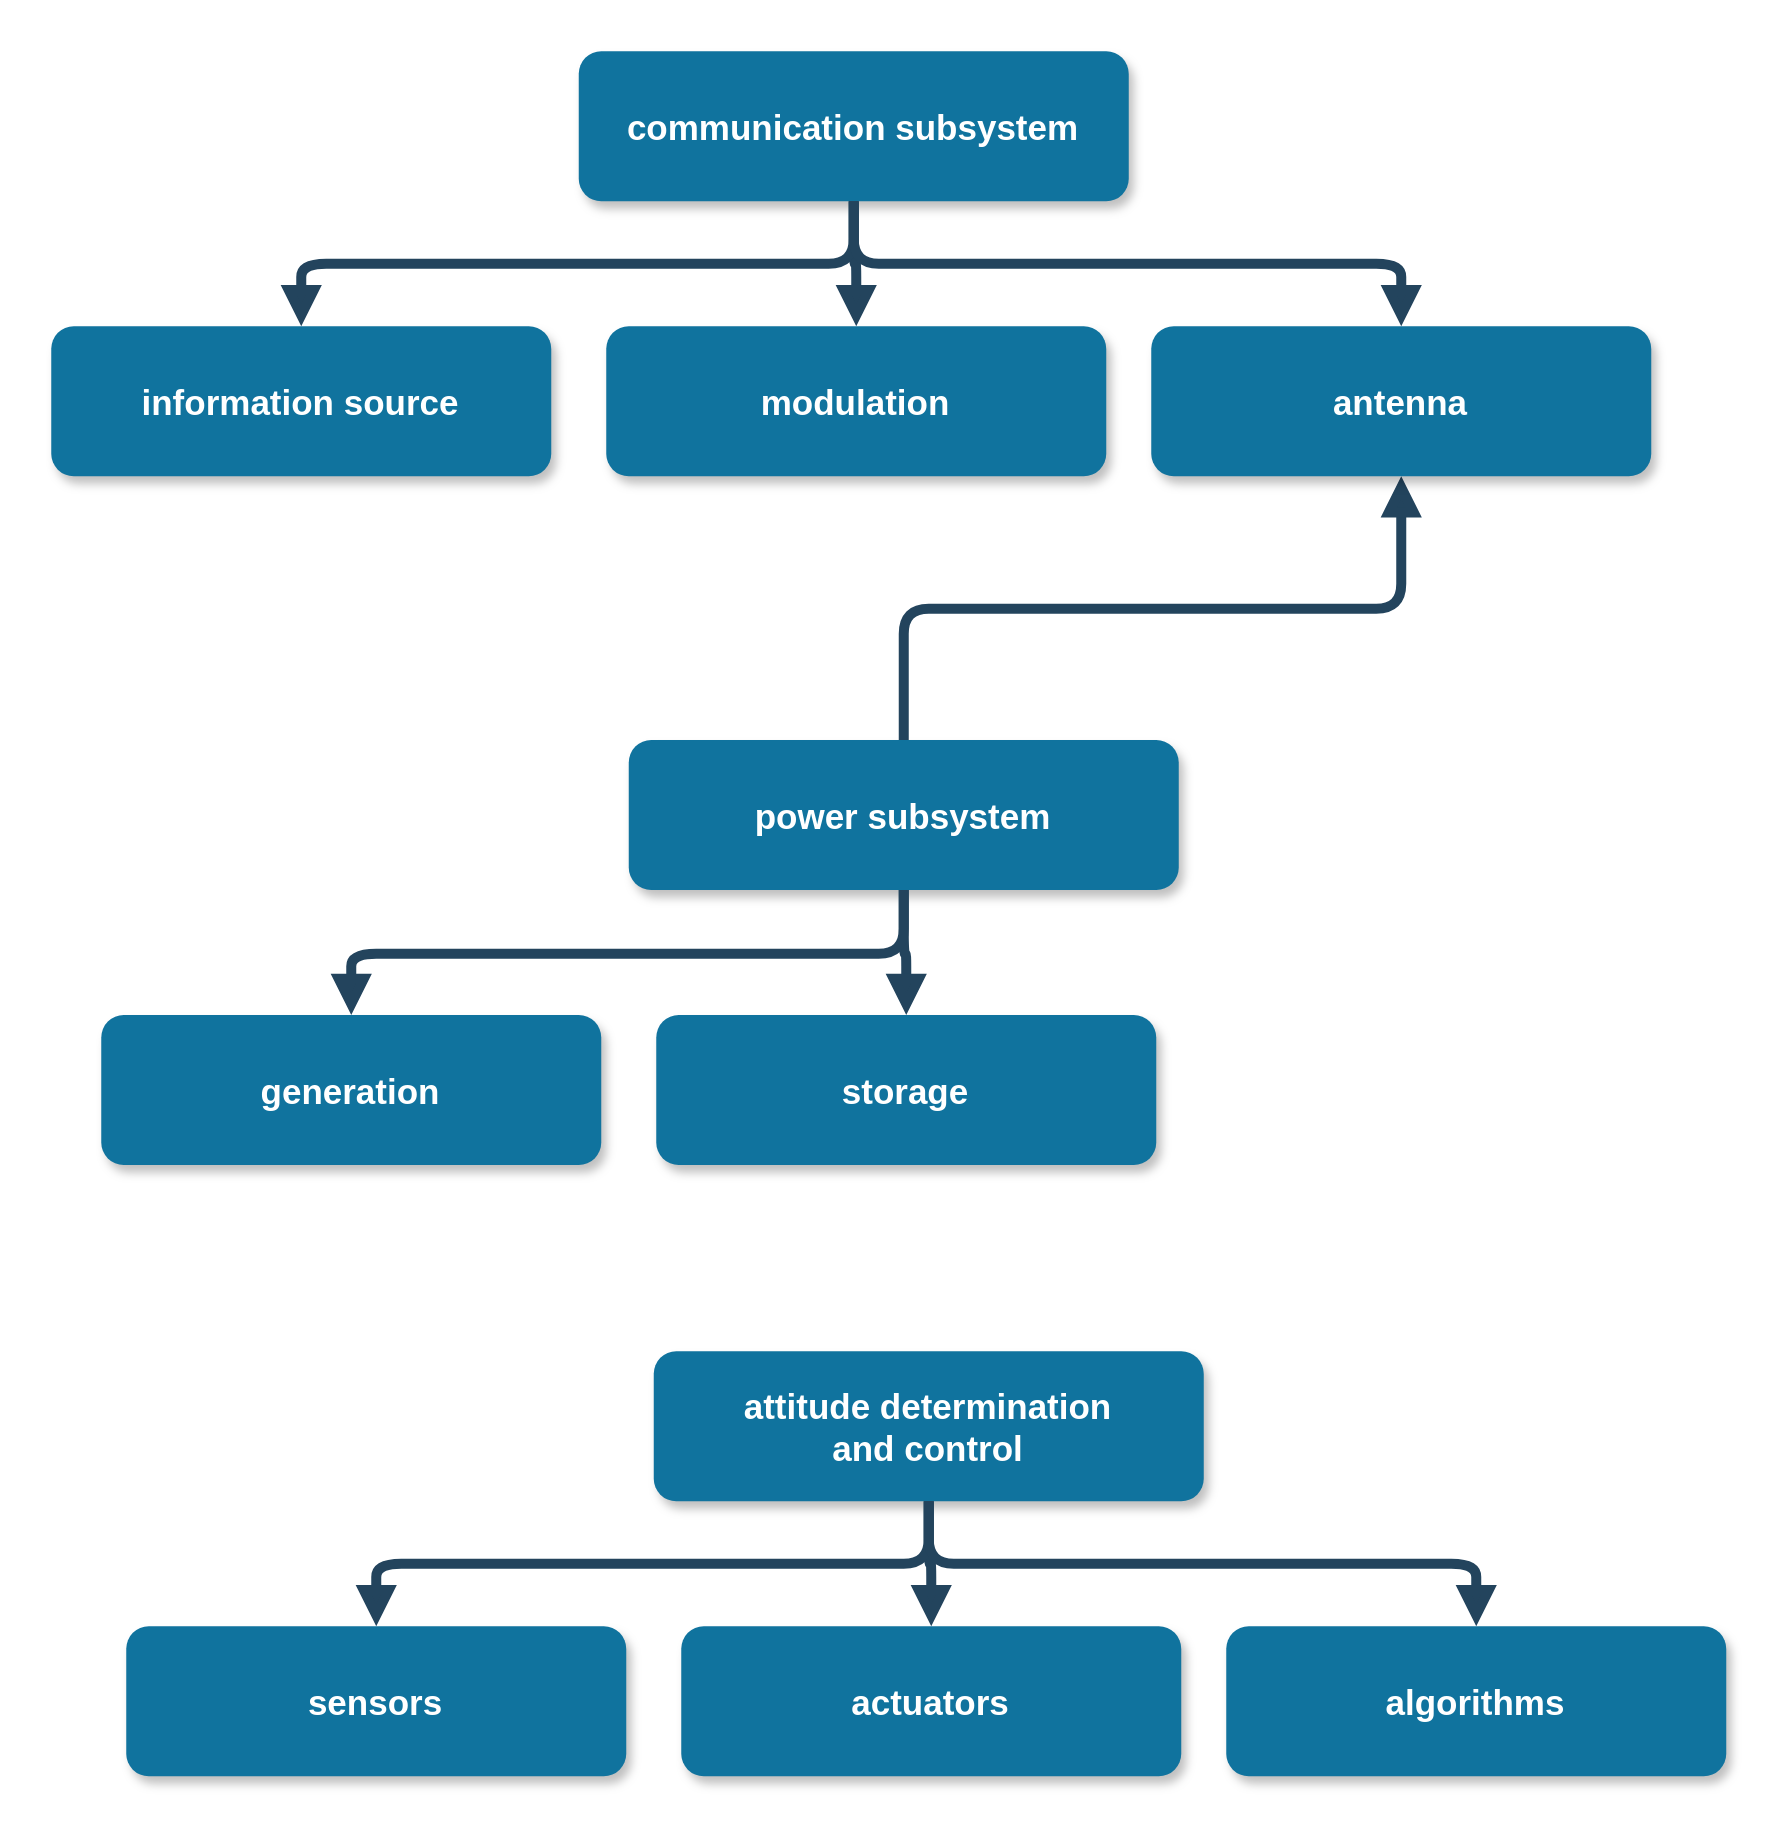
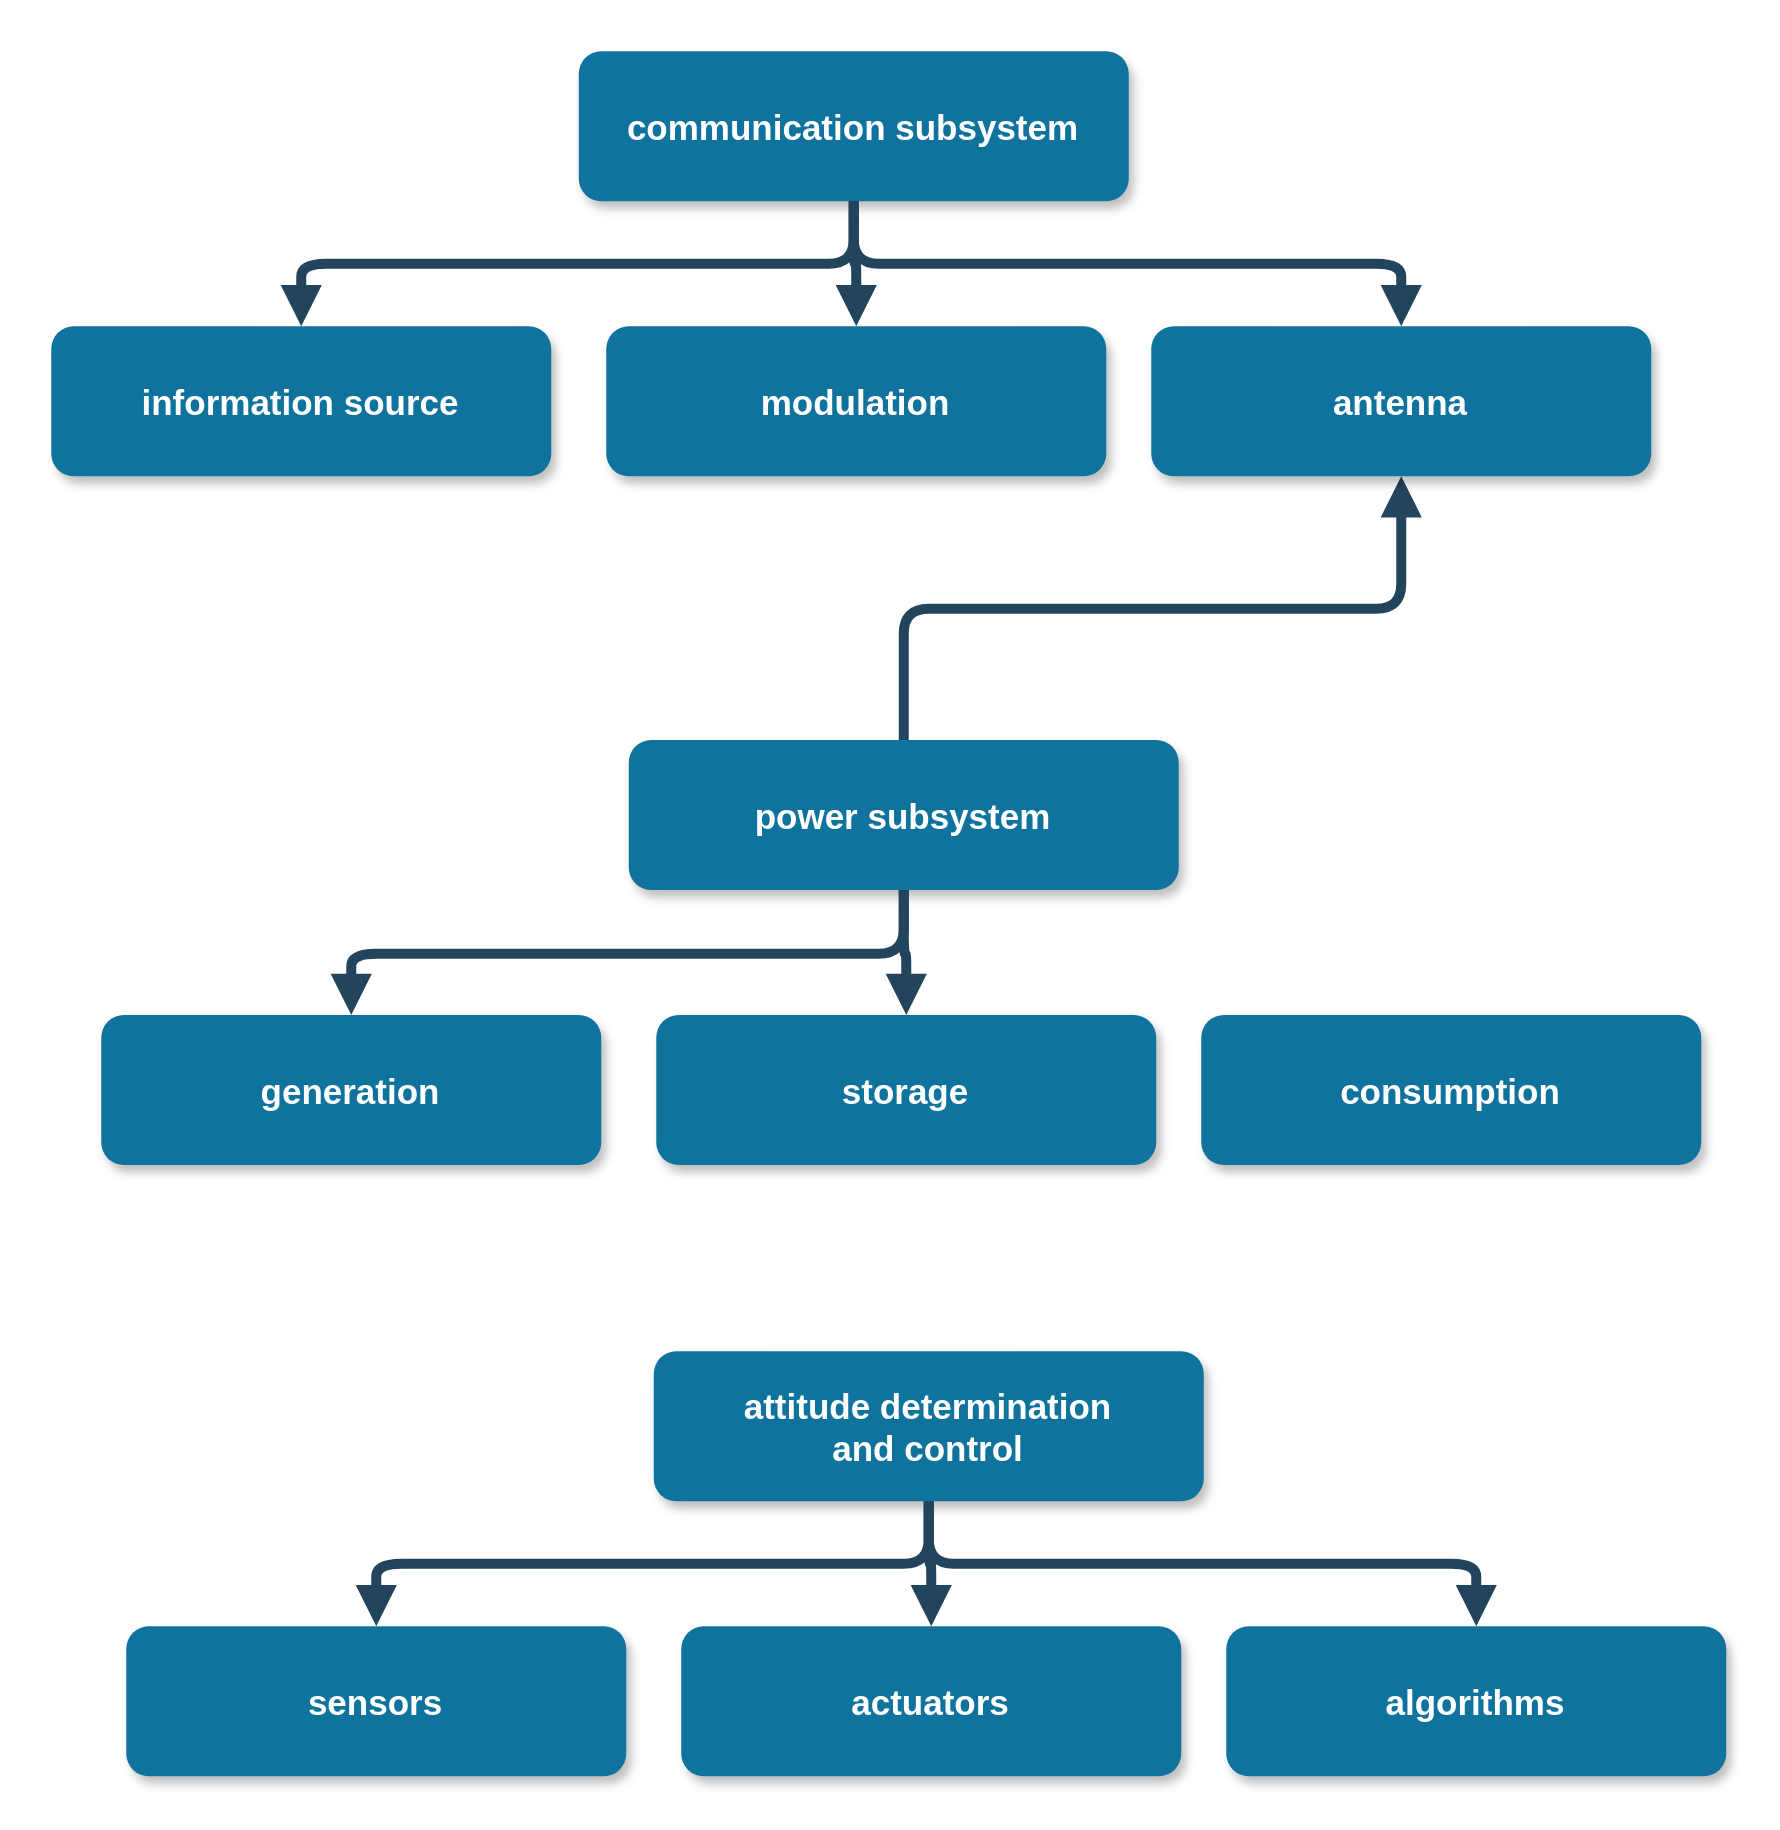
  <mxCell id="0" />
  <mxCell id="1" parent="0" />
  <mxCell id="2" value="power subsystem" style="rounded=1;fillColor=#10739E;strokeColor=none;shadow=1;gradientColor=none;fontStyle=1;fontColor=#FFFFFF;fontSize=14;" parent="1" vertex="1"><mxGeometry x="251" y="295.5" width="220" height="60" as="geometry" /></mxCell>
  <mxCell id="3" value="generation" style="rounded=1;fillColor=#10739E;strokeColor=none;shadow=1;gradientColor=none;fontStyle=1;fontColor=#FFFFFF;fontSize=14;" parent="1" vertex="1"><mxGeometry x="40" y="405.5" width="200" height="60" as="geometry" /></mxCell>
  <mxCell id="4" value="storage" style="rounded=1;fillColor=#10739E;strokeColor=none;shadow=1;gradientColor=none;fontStyle=1;fontColor=#FFFFFF;fontSize=14;" parent="1" vertex="1"><mxGeometry x="262" y="405.5" width="200" height="60" as="geometry" /></mxCell>
+ <mxCell id="5" value="consumption" style="rounded=1;fillColor=#10739E;strokeColor=none;shadow=1;gradientColor=none;fontStyle=1;fontColor=#FFFFFF;fontSize=14;" parent="1" vertex="1"><mxGeometry x="480" y="405.5" width="200" height="60" as="geometry" /></mxCell>
  <mxCell id="6" value="" style="edgeStyle=elbowEdgeStyle;elbow=vertical;strokeWidth=4;endArrow=block;endFill=1;fontStyle=1;strokeColor=#23445D;" parent="1" source="2" target="4" edge="1"><mxGeometry x="22" y="165.5" width="100" height="100" as="geometry"><mxPoint x="-388" y="215.5" as="sourcePoint" /><mxPoint x="-288" y="115.5" as="targetPoint" /></mxGeometry></mxCell>
  <mxCell id="7" value="" style="edgeStyle=elbowEdgeStyle;elbow=vertical;strokeWidth=4;endArrow=block;endFill=1;fontStyle=1;strokeColor=#23445D;" parent="1" source="2" target="3" edge="1"><mxGeometry x="22" y="165.5" width="100" height="100" as="geometry"><mxPoint x="-388" y="215.5" as="sourcePoint" /><mxPoint x="-288" y="115.5" as="targetPoint" /></mxGeometry></mxCell>
  <mxCell id="8" value="" style="edgeStyle=elbowEdgeStyle;elbow=vertical;strokeWidth=4;endArrow=block;endFill=1;fontStyle=1;strokeColor=#23445D;" parent="1" source="2" target="19" edge="1"><mxGeometry x="22" y="165.5" width="100" height="100" as="geometry"><mxPoint x="-388" y="215.5" as="sourcePoint" /><mxPoint x="-288" y="115.5" as="targetPoint" /></mxGeometry></mxCell>
  <mxCell id="9" value="attitude determination&#10;and control" style="rounded=1;fillColor=#10739E;strokeColor=none;shadow=1;gradientColor=none;fontStyle=1;fontColor=#FFFFFF;fontSize=14;" parent="1" vertex="1"><mxGeometry x="261" y="540" width="220" height="60" as="geometry" /></mxCell>
  <mxCell id="10" value="sensors" style="rounded=1;fillColor=#10739E;strokeColor=none;shadow=1;gradientColor=none;fontStyle=1;fontColor=#FFFFFF;fontSize=14;" parent="1" vertex="1"><mxGeometry x="50" y="650" width="200" height="60" as="geometry" /></mxCell>
  <mxCell id="11" value="actuators" style="rounded=1;fillColor=#10739E;strokeColor=none;shadow=1;gradientColor=none;fontStyle=1;fontColor=#FFFFFF;fontSize=14;" parent="1" vertex="1"><mxGeometry x="272" y="650" width="200" height="60" as="geometry" /></mxCell>
  <mxCell id="12" value="algorithms" style="rounded=1;fillColor=#10739E;strokeColor=none;shadow=1;gradientColor=none;fontStyle=1;fontColor=#FFFFFF;fontSize=14;" parent="1" vertex="1"><mxGeometry x="490" y="650" width="200" height="60" as="geometry" /></mxCell>
  <mxCell id="13" value="" style="edgeStyle=elbowEdgeStyle;elbow=vertical;strokeWidth=4;endArrow=block;endFill=1;fontStyle=1;strokeColor=#23445D;" parent="1" source="9" target="11" edge="1"><mxGeometry x="32" y="410" width="100" height="100" as="geometry"><mxPoint x="-378" y="460" as="sourcePoint" /><mxPoint x="-278" y="360" as="targetPoint" /></mxGeometry></mxCell>
  <mxCell id="14" value="" style="edgeStyle=elbowEdgeStyle;elbow=vertical;strokeWidth=4;endArrow=block;endFill=1;fontStyle=1;strokeColor=#23445D;" parent="1" source="9" target="10" edge="1"><mxGeometry x="32" y="410" width="100" height="100" as="geometry"><mxPoint x="-378" y="460" as="sourcePoint" /><mxPoint x="-278" y="360" as="targetPoint" /></mxGeometry></mxCell>
  <mxCell id="15" value="" style="edgeStyle=elbowEdgeStyle;elbow=vertical;strokeWidth=4;endArrow=block;endFill=1;fontStyle=1;strokeColor=#23445D;" parent="1" source="9" target="12" edge="1"><mxGeometry x="32" y="410" width="100" height="100" as="geometry"><mxPoint x="-378" y="460" as="sourcePoint" /><mxPoint x="-278" y="360" as="targetPoint" /></mxGeometry></mxCell>
  <mxCell id="16" value="communication subsystem" style="rounded=1;fillColor=#10739E;strokeColor=none;shadow=1;gradientColor=none;fontStyle=1;fontColor=#FFFFFF;fontSize=14;" vertex="1" parent="1"><mxGeometry x="231" y="20" width="220" height="60" as="geometry" /></mxCell>
  <mxCell id="17" value="information source" style="rounded=1;fillColor=#10739E;strokeColor=none;shadow=1;gradientColor=none;fontStyle=1;fontColor=#FFFFFF;fontSize=14;" vertex="1" parent="1"><mxGeometry x="20" y="130" width="200" height="60" as="geometry" /></mxCell>
  <mxCell id="18" value="modulation" style="rounded=1;fillColor=#10739E;strokeColor=none;shadow=1;gradientColor=none;fontStyle=1;fontColor=#FFFFFF;fontSize=14;" vertex="1" parent="1"><mxGeometry x="242" y="130" width="200" height="60" as="geometry" /></mxCell>
  <mxCell id="19" value="antenna" style="rounded=1;fillColor=#10739E;strokeColor=none;shadow=1;gradientColor=none;fontStyle=1;fontColor=#FFFFFF;fontSize=14;" vertex="1" parent="1"><mxGeometry x="460" y="130" width="200" height="60" as="geometry" /></mxCell>
  <mxCell id="20" value="" style="edgeStyle=elbowEdgeStyle;elbow=vertical;strokeWidth=4;endArrow=block;endFill=1;fontStyle=1;strokeColor=#23445D;" edge="1" parent="1" source="16" target="18"><mxGeometry x="2" y="-110" width="100" height="100" as="geometry"><mxPoint x="-408" y="-60" as="sourcePoint" /><mxPoint x="-308" y="-160" as="targetPoint" /></mxGeometry></mxCell>
  <mxCell id="21" value="" style="edgeStyle=elbowEdgeStyle;elbow=vertical;strokeWidth=4;endArrow=block;endFill=1;fontStyle=1;strokeColor=#23445D;" edge="1" parent="1" source="16" target="17"><mxGeometry x="2" y="-110" width="100" height="100" as="geometry"><mxPoint x="-408" y="-60" as="sourcePoint" /><mxPoint x="-308" y="-160" as="targetPoint" /></mxGeometry></mxCell>
  <mxCell id="22" value="" style="edgeStyle=elbowEdgeStyle;elbow=vertical;strokeWidth=4;endArrow=block;endFill=1;fontStyle=1;strokeColor=#23445D;" edge="1" parent="1" source="16" target="19"><mxGeometry x="2" y="-110" width="100" height="100" as="geometry"><mxPoint x="-408" y="-60" as="sourcePoint" /><mxPoint x="-308" y="-160" as="targetPoint" /></mxGeometry></mxCell>
